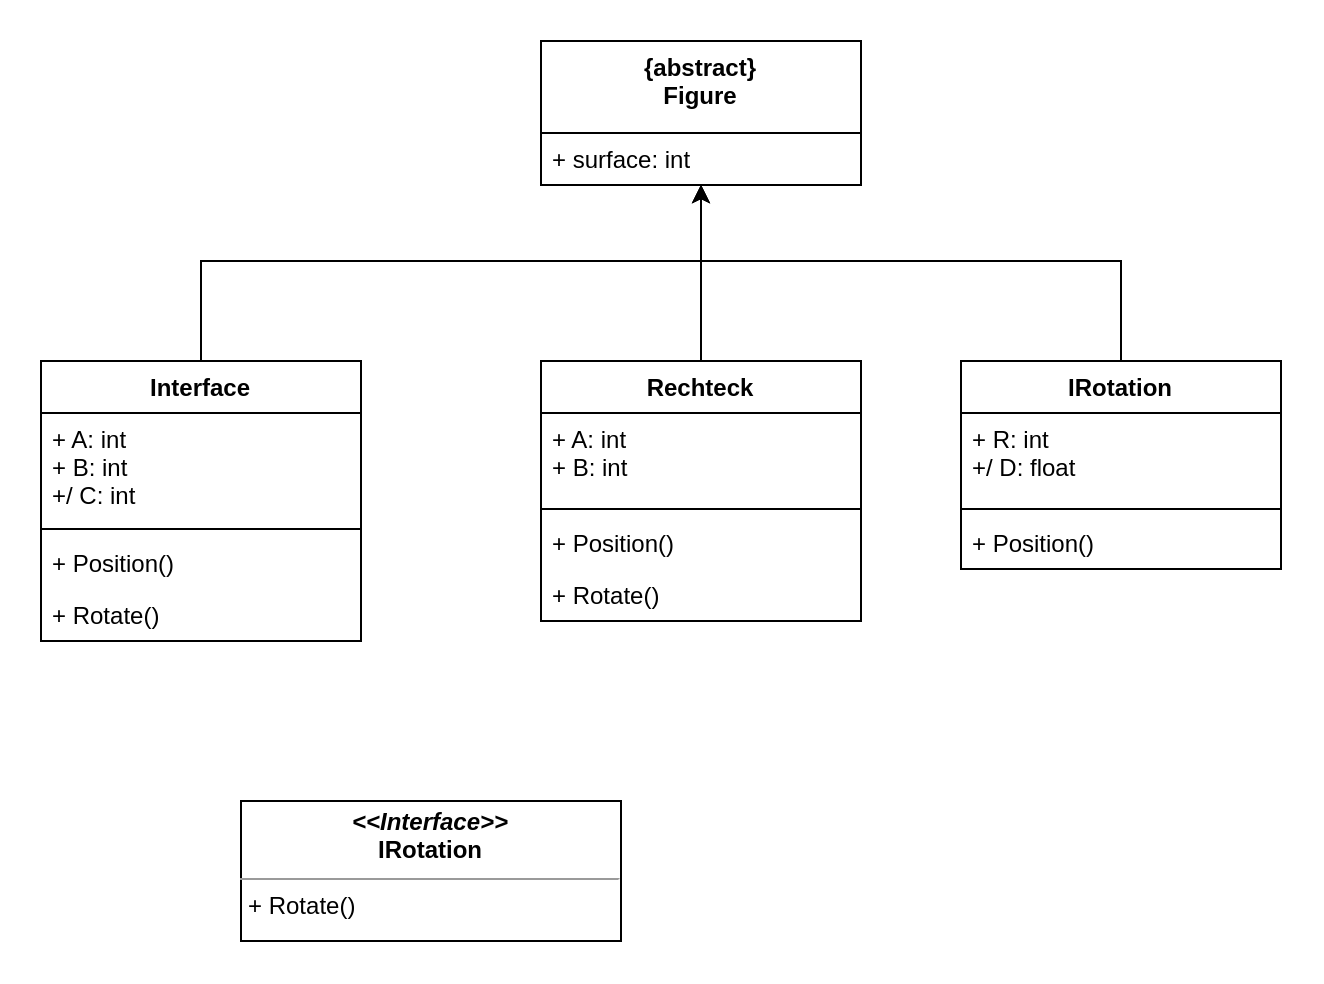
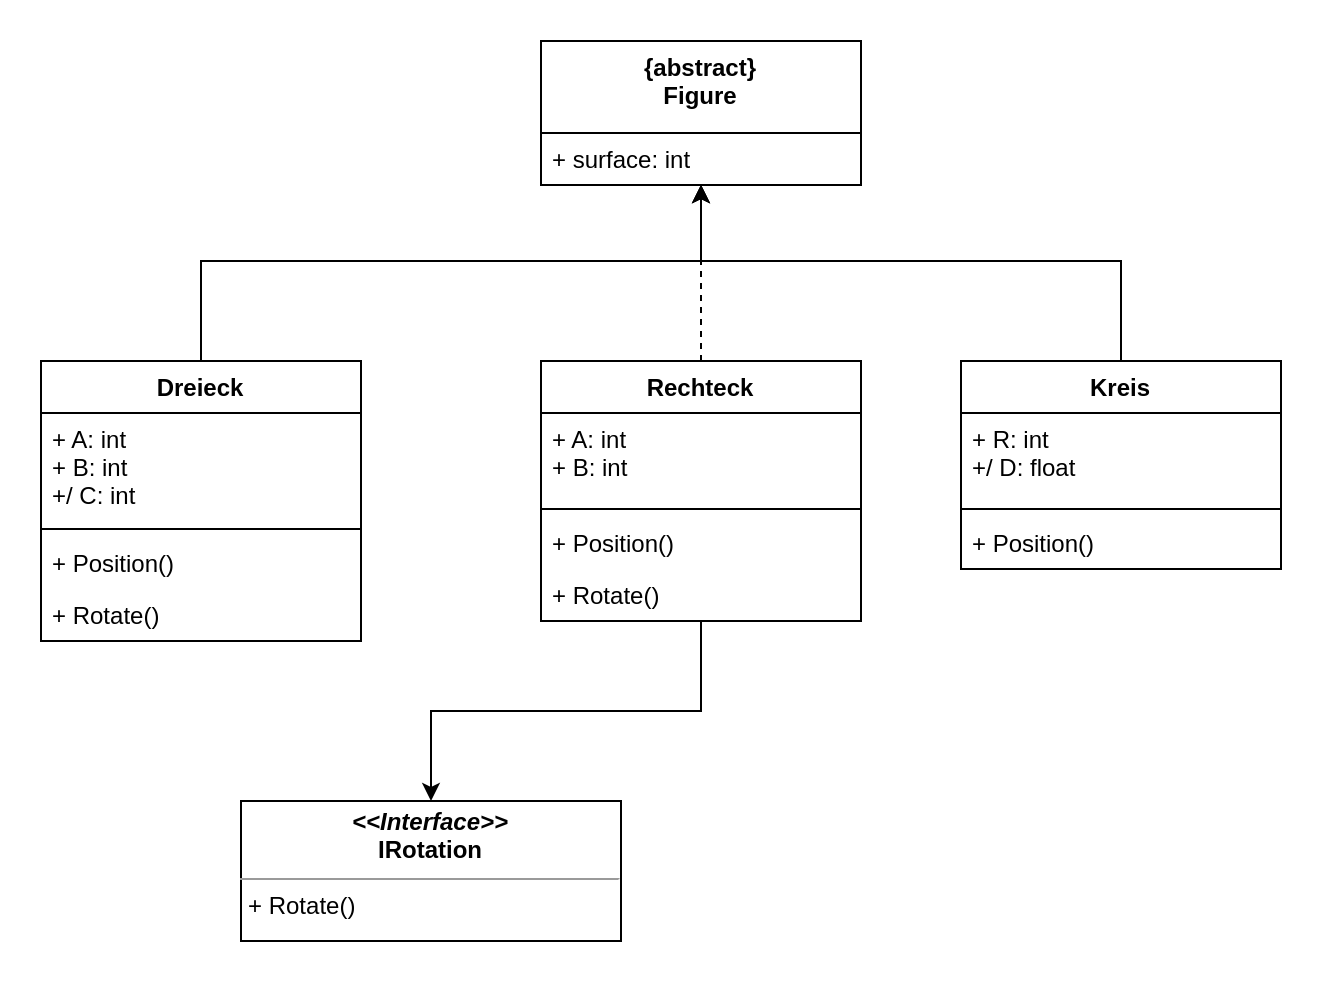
  <mxCell id="0" />
  <mxCell id="1" parent="0" />
  <mxCell id="2" style="edgeStyle=orthogonalEdgeStyle;rounded=0;orthogonalLoop=1;jettySize=auto;html=1;exitX=0.5;exitY=0;exitDx=0;exitDy=0;" edge="1" parent="1" source="3" target="21"><mxGeometry relative="1" as="geometry"><Array as="points"><mxPoint x="100" y="130" /><mxPoint x="350" y="130" /></Array></mxGeometry></mxCell>
- <mxCell id="3" value="Interface" style="swimlane;fontStyle=1;align=center;verticalAlign=top;childLayout=stackLayout;horizontal=1;startSize=26;horizontalStack=0;resizeParent=1;resizeParentMax=0;resizeLast=0;collapsible=1;marginBottom=0;" vertex="1" parent="1"><mxGeometry x="20" y="180" width="160" height="140" as="geometry"><mxRectangle x="110" y="280" width="80" height="30" as="alternateBounds" /></mxGeometry></mxCell>
+ <mxCell id="3" value="Dreieck" style="swimlane;fontStyle=1;align=center;verticalAlign=top;childLayout=stackLayout;horizontal=1;startSize=26;horizontalStack=0;resizeParent=1;resizeParentMax=0;resizeLast=0;collapsible=1;marginBottom=0;" vertex="1" parent="1"><mxGeometry x="20" y="180" width="160" height="140" as="geometry"><mxRectangle x="110" y="280" width="80" height="30" as="alternateBounds" /></mxGeometry></mxCell>
  <mxCell id="4" value="+ A: int&#10;+ B: int&#10;+/ C: int" style="text;strokeColor=none;fillColor=none;align=left;verticalAlign=top;spacingLeft=4;spacingRight=4;overflow=hidden;rotatable=0;points=[[0,0.5],[1,0.5]];portConstraint=eastwest;" vertex="1" parent="3"><mxGeometry y="26" width="160" height="54" as="geometry" /></mxCell>
  <mxCell id="5" value="" style="line;strokeWidth=1;fillColor=none;align=left;verticalAlign=middle;spacingTop=-1;spacingLeft=3;spacingRight=3;rotatable=0;labelPosition=right;points=[];portConstraint=eastwest;strokeColor=inherit;" vertex="1" parent="3"><mxGeometry y="80" width="160" height="8" as="geometry" /></mxCell>
  <mxCell id="6" value="+ Position()" style="text;strokeColor=none;fillColor=none;align=left;verticalAlign=top;spacingLeft=4;spacingRight=4;overflow=hidden;rotatable=0;points=[[0,0.5],[1,0.5]];portConstraint=eastwest;" vertex="1" parent="3"><mxGeometry y="88" width="160" height="26" as="geometry" /></mxCell>
  <mxCell id="7" value="+ Rotate()" style="text;strokeColor=none;fillColor=none;align=left;verticalAlign=top;spacingLeft=4;spacingRight=4;overflow=hidden;rotatable=0;points=[[0,0.5],[1,0.5]];portConstraint=eastwest;" vertex="1" parent="3"><mxGeometry y="114" width="160" height="26" as="geometry" /></mxCell>
- <mxCell id="8" style="edgeStyle=orthogonalEdgeStyle;rounded=0;orthogonalLoop=1;jettySize=auto;html=1;exitX=0.5;exitY=0;exitDx=0;exitDy=0;" edge="1" parent="1" source="10" target="21"><mxGeometry relative="1" as="geometry" /></mxCell>
+ <mxCell id="8" style="edgeStyle=orthogonalEdgeStyle;rounded=0;orthogonalLoop=1;jettySize=auto;html=1;exitX=0.5;exitY=0;exitDx=0;exitDy=0;dashed=1;" edge="1" parent="1" source="10" target="21"><mxGeometry relative="1" as="geometry" /></mxCell>
+ <mxCell id="9" style="edgeStyle=orthogonalEdgeStyle;rounded=0;orthogonalLoop=1;jettySize=auto;html=1;entryX=0.5;entryY=0;entryDx=0;entryDy=0;" edge="1" parent="1" source="10" target="20"><mxGeometry relative="1" as="geometry" /></mxCell>
  <mxCell id="10" value="Rechteck" style="swimlane;fontStyle=1;align=center;verticalAlign=top;childLayout=stackLayout;horizontal=1;startSize=26;horizontalStack=0;resizeParent=1;resizeParentMax=0;resizeLast=0;collapsible=1;marginBottom=0;" vertex="1" parent="1"><mxGeometry x="270" y="180" width="160" height="130" as="geometry" /></mxCell>
  <mxCell id="11" value="+ A: int&#10;+ B: int" style="text;strokeColor=none;fillColor=none;align=left;verticalAlign=top;spacingLeft=4;spacingRight=4;overflow=hidden;rotatable=0;points=[[0,0.5],[1,0.5]];portConstraint=eastwest;" vertex="1" parent="10"><mxGeometry y="26" width="160" height="44" as="geometry" /></mxCell>
  <mxCell id="12" value="" style="line;strokeWidth=1;fillColor=none;align=left;verticalAlign=middle;spacingTop=-1;spacingLeft=3;spacingRight=3;rotatable=0;labelPosition=right;points=[];portConstraint=eastwest;strokeColor=inherit;" vertex="1" parent="10"><mxGeometry y="70" width="160" height="8" as="geometry" /></mxCell>
  <mxCell id="13" value="+ Position()" style="text;strokeColor=none;fillColor=none;align=left;verticalAlign=top;spacingLeft=4;spacingRight=4;overflow=hidden;rotatable=0;points=[[0,0.5],[1,0.5]];portConstraint=eastwest;" vertex="1" parent="10"><mxGeometry y="78" width="160" height="26" as="geometry" /></mxCell>
  <mxCell id="14" value="+ Rotate()" style="text;strokeColor=none;fillColor=none;align=left;verticalAlign=top;spacingLeft=4;spacingRight=4;overflow=hidden;rotatable=0;points=[[0,0.5],[1,0.5]];portConstraint=eastwest;" vertex="1" parent="10"><mxGeometry y="104" width="160" height="26" as="geometry" /></mxCell>
  <mxCell id="15" style="edgeStyle=orthogonalEdgeStyle;rounded=0;orthogonalLoop=1;jettySize=auto;html=1;" edge="1" parent="1" source="16" target="21"><mxGeometry relative="1" as="geometry"><Array as="points"><mxPoint x="560" y="130" /><mxPoint x="350" y="130" /></Array></mxGeometry></mxCell>
- <mxCell id="16" value="IRotation" style="swimlane;fontStyle=1;align=center;verticalAlign=top;childLayout=stackLayout;horizontal=1;startSize=26;horizontalStack=0;resizeParent=1;resizeParentMax=0;resizeLast=0;collapsible=1;marginBottom=0;" vertex="1" parent="1"><mxGeometry x="480" y="180" width="160" height="104" as="geometry" /></mxCell>
+ <mxCell id="16" value="Kreis" style="swimlane;fontStyle=1;align=center;verticalAlign=top;childLayout=stackLayout;horizontal=1;startSize=26;horizontalStack=0;resizeParent=1;resizeParentMax=0;resizeLast=0;collapsible=1;marginBottom=0;" vertex="1" parent="1"><mxGeometry x="480" y="180" width="160" height="104" as="geometry" /></mxCell>
  <mxCell id="17" value="+ R: int&#10;+/ D: float" style="text;strokeColor=none;fillColor=none;align=left;verticalAlign=top;spacingLeft=4;spacingRight=4;overflow=hidden;rotatable=0;points=[[0,0.5],[1,0.5]];portConstraint=eastwest;" vertex="1" parent="16"><mxGeometry y="26" width="160" height="44" as="geometry" /></mxCell>
  <mxCell id="18" value="" style="line;strokeWidth=1;fillColor=none;align=left;verticalAlign=middle;spacingTop=-1;spacingLeft=3;spacingRight=3;rotatable=0;labelPosition=right;points=[];portConstraint=eastwest;strokeColor=inherit;" vertex="1" parent="16"><mxGeometry y="70" width="160" height="8" as="geometry" /></mxCell>
  <mxCell id="19" value="+ Position()" style="text;strokeColor=none;fillColor=none;align=left;verticalAlign=top;spacingLeft=4;spacingRight=4;overflow=hidden;rotatable=0;points=[[0,0.5],[1,0.5]];portConstraint=eastwest;" vertex="1" parent="16"><mxGeometry y="78" width="160" height="26" as="geometry" /></mxCell>
  <mxCell id="20" value="&lt;p style=&quot;margin:0px;margin-top:4px;text-align:center;&quot;&gt;&lt;i&gt;&lt;b&gt;&amp;lt;&amp;lt;Interface&amp;gt;&amp;gt;&lt;/b&gt;&lt;/i&gt;&lt;br&gt;&lt;b&gt;IRotation&lt;/b&gt;&lt;/p&gt;&lt;hr size=&quot;1&quot;&gt;&lt;p style=&quot;margin:0px;margin-left:4px;&quot;&gt;+ Rotate()&lt;br&gt;&lt;/p&gt;" style="verticalAlign=top;align=left;overflow=fill;fontSize=12;fontFamily=Helvetica;html=1;" vertex="1" parent="1"><mxGeometry x="120" y="400" width="190" height="70" as="geometry" /></mxCell>
  <mxCell id="21" value="{abstract}&#10;Figure" style="swimlane;fontStyle=1;align=center;verticalAlign=top;childLayout=stackLayout;horizontal=1;startSize=46;horizontalStack=0;resizeParent=1;resizeParentMax=0;resizeLast=0;collapsible=1;marginBottom=0;" vertex="1" parent="1"><mxGeometry x="270" y="20" width="160" height="72" as="geometry" /></mxCell>
  <mxCell id="22" value="+ surface: int" style="text;strokeColor=none;fillColor=none;align=left;verticalAlign=top;spacingLeft=4;spacingRight=4;overflow=hidden;rotatable=0;points=[[0,0.5],[1,0.5]];portConstraint=eastwest;" vertex="1" parent="21"><mxGeometry y="46" width="160" height="26" as="geometry" /></mxCell>
